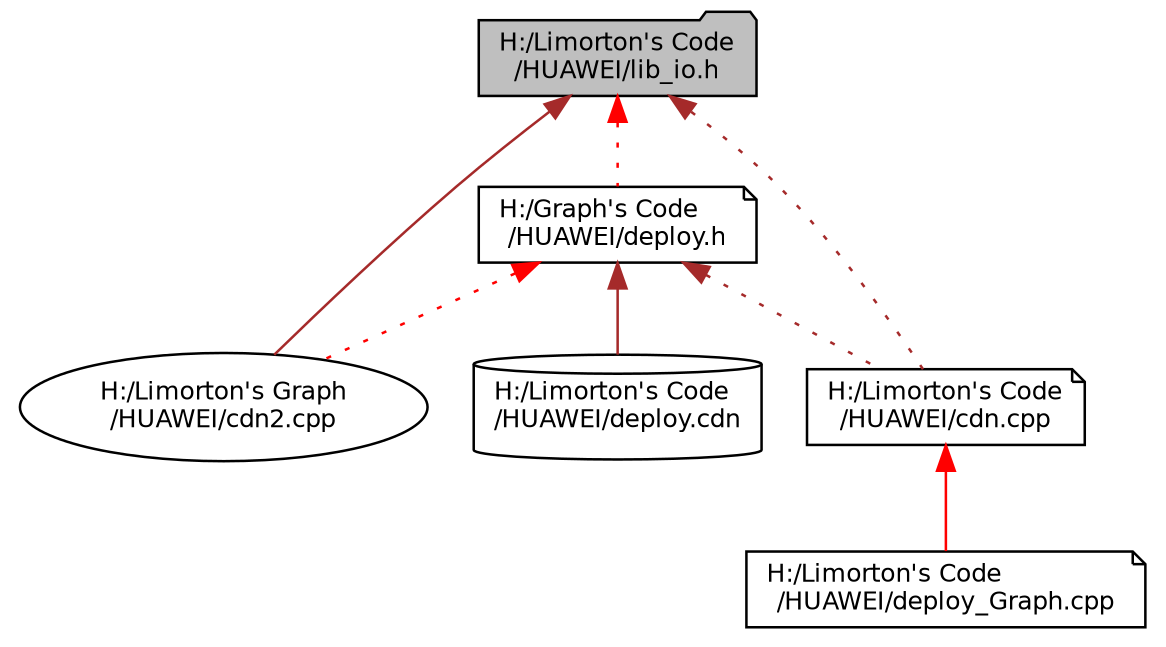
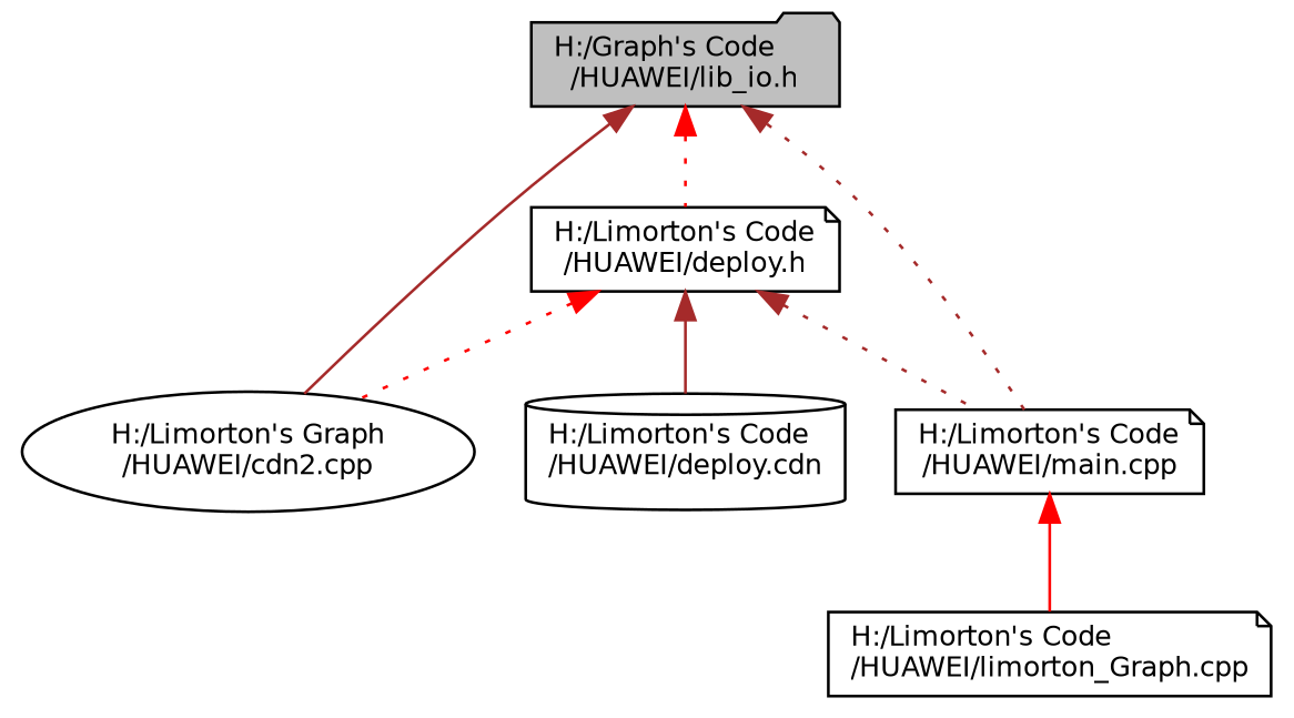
  digraph {
    node [color=black fillcolor=white fontname=Helvetica fontsize=10 shape=note style=filled]
    edge [color=brown dir=back fontname=Helvetica fontsize=10 labelfontname=Helvetica labelfontsize=10 style=dotted]
-   n1 [fillcolor=grey75 fontcolor=black height=0.2 label="H:/Limorton's Code\l/HUAWEI/lib_io.h" shape=folder width=0.4]
-   n2 [height=0.2 label="H:/Graph's Code\l/HUAWEI/deploy.h" width=0.4]
+   n1 [fillcolor=grey75 fontcolor=black height=0.2 label="H:/Graph's Code\l/HUAWEI/lib_io.h" shape=folder width=0.4]
+   n2 [height=0.2 label="H:/Limorton's Code\l/HUAWEI/deploy.h" width=0.4]
    n3 [height=0.2 label="H:/Limorton's Graph\l/HUAWEI/cdn2.cpp" shape=ellipse width=0.4]
-   n4 [height=0.2 label="H:/Limorton's Code\l/HUAWEI/cdn.cpp" width=0.4]
+   n4 [height=0.2 label="H:/Limorton's Code\l/HUAWEI/main.cpp" width=0.4]
    n5 [height=0.2 label="H:/Limorton's Code\l/HUAWEI/deploy.cdn" shape=cylinder width=0.4]
-   n6 [height=0.2 label="H:/Limorton's Code\l/HUAWEI/deploy_Graph.cpp" width=0.4]
+   n6 [height=0.2 label="H:/Limorton's Code\l/HUAWEI/limorton_Graph.cpp" width=0.4]
    n1 -> n2 [color=red]
    n1 -> n3 [style=solid]
    n1 -> n4
    n2 -> n3 [color=red]
    n2 -> n4
    n2 -> n5 [style=solid]
    n4 -> n6 [color=red style=solid]
  }
